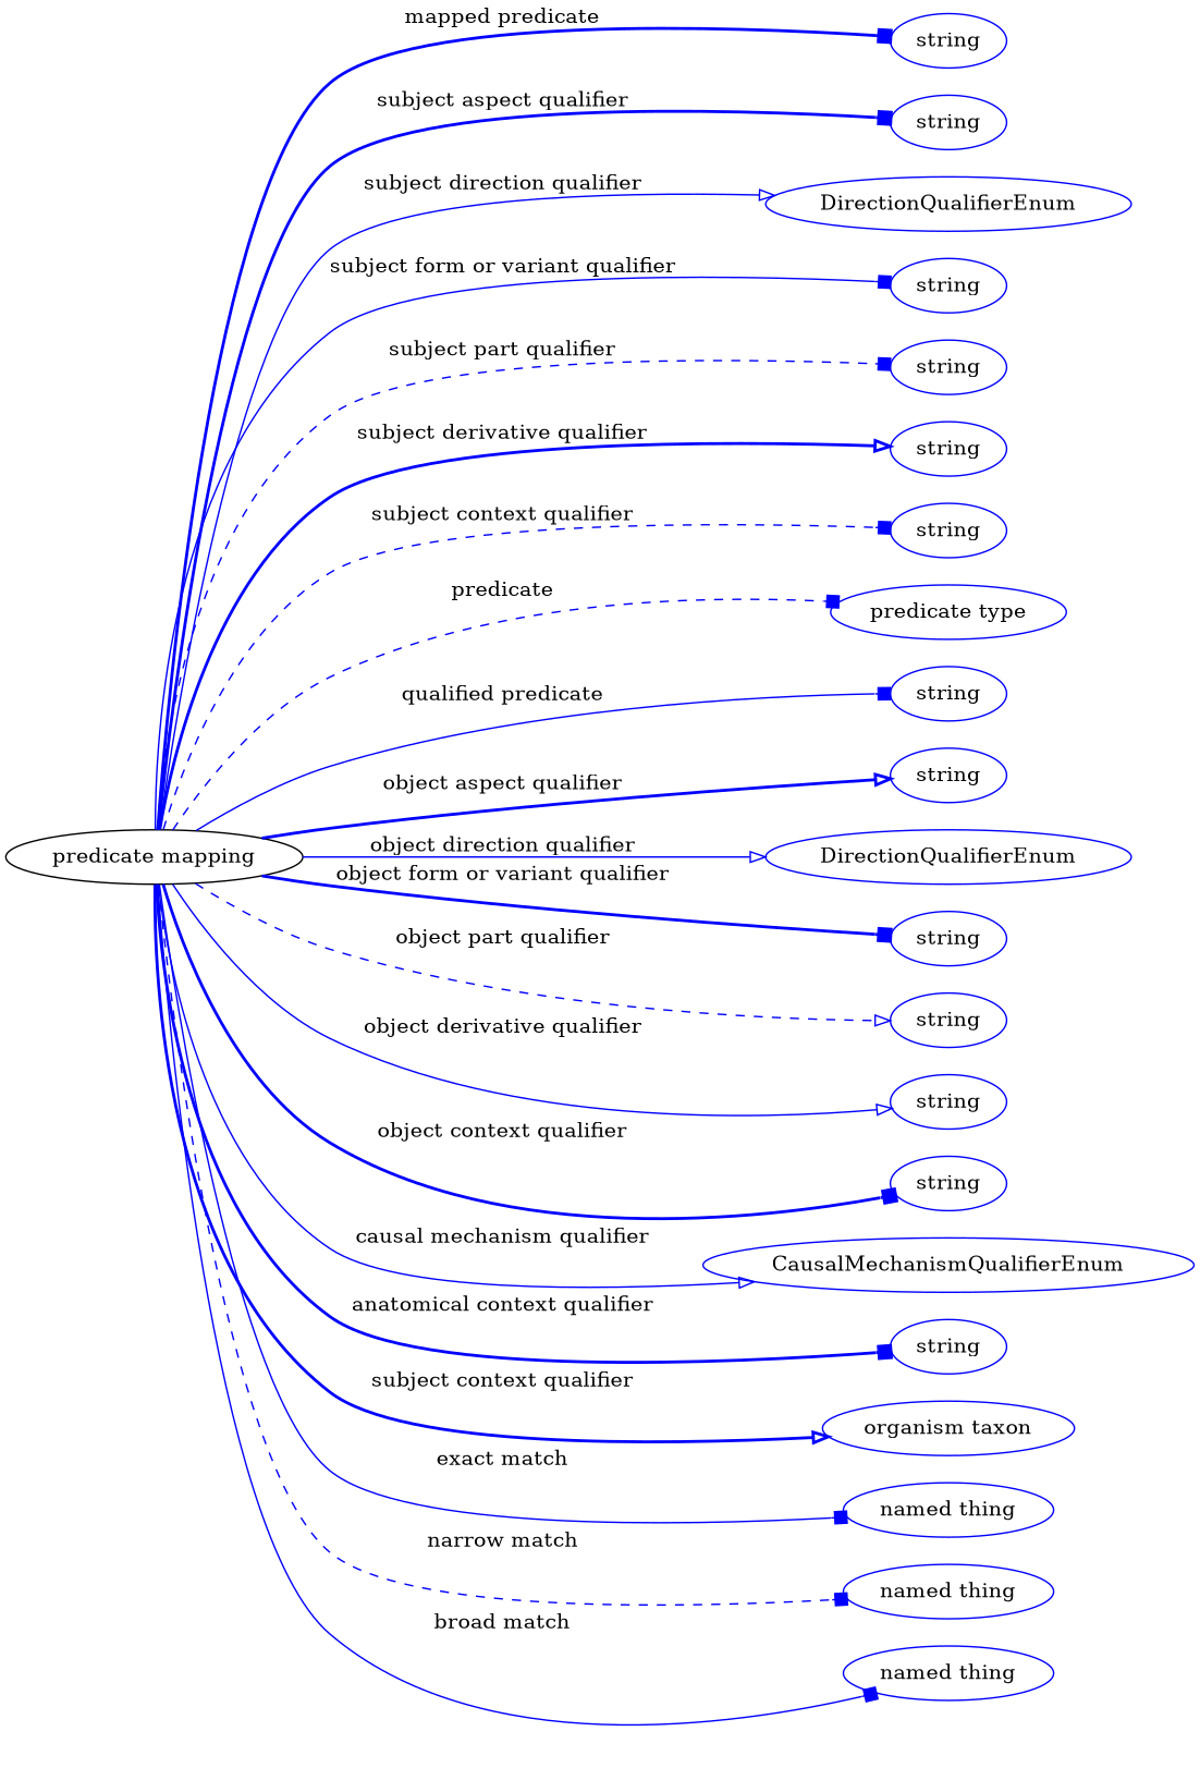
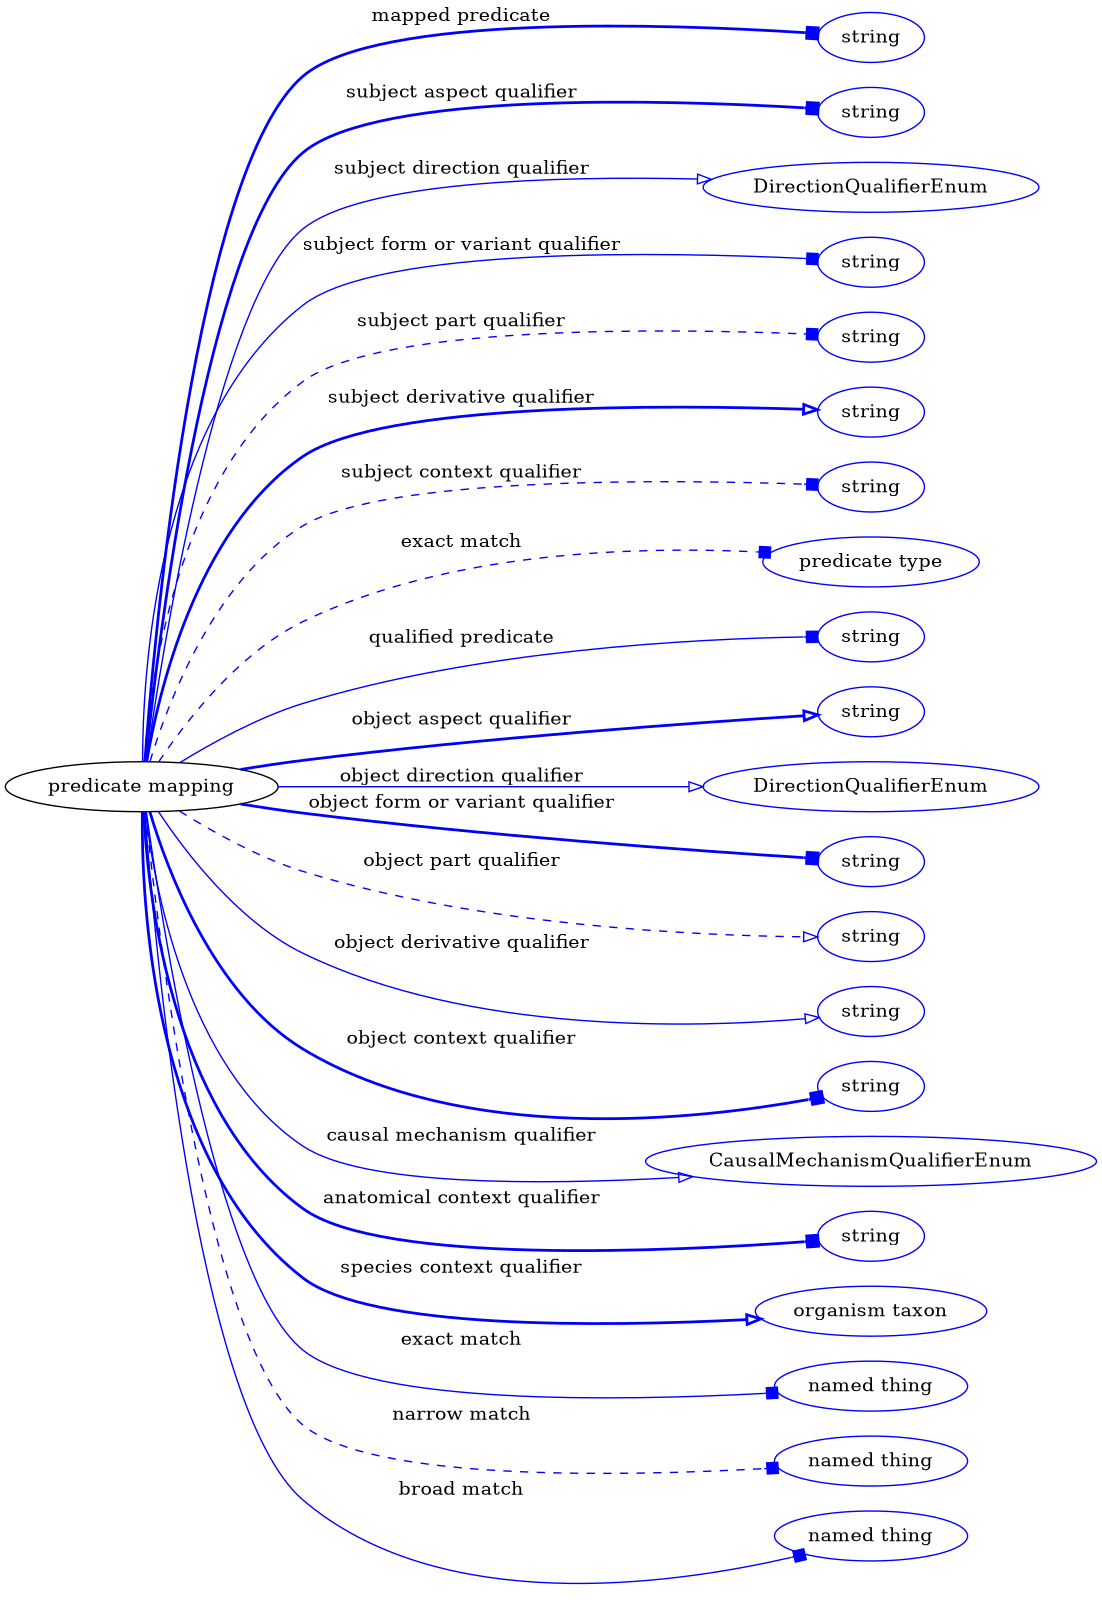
  digraph {
    rankdir=LR
    node [color=blue]
    edge [arrowhead=box color=blue style=bold]
    n1 [height=0.5 label="predicate mapping" width=2.7261 color=""]
    n2 [height=0.5 label=string width=1.0652]
    n3 [height=0.5 label=string width=1.0652]
    n4 [height=0.5 label=DirectionQualifierEnum width=3.358]
    n5 [height=0.5 label=string width=1.0652]
    n6 [height=0.5 label=string width=1.0652]
    n7 [height=0.5 label=string width=1.0652]
    n8 [height=0.5 label=string width=1.0652]
    n9 [height=0.5 label="predicate type" width=2.1665]
    n10 [height=0.5 label=string width=1.0652]
    n11 [height=0.5 label=string width=1.0652]
    n12 [height=0.5 label=DirectionQualifierEnum width=3.358]
    n13 [height=0.5 label=string width=1.0652]
    n14 [height=0.5 label=string width=1.0652]
    n15 [height=0.5 label=string width=1.0652]
    n16 [height=0.5 label=string width=1.0652]
    n17 [height=0.5 label=CausalMechanismQualifierEnum width=4.5135]
    n18 [height=0.5 label=string width=1.0652]
    n19 [height=0.5 label="organism taxon" width=2.3109]
    n20 [height=0.5 label="named thing" width=1.9318]
    n21 [height=0.5 label="named thing" width=1.9318]
    n22 [height=0.5 label="named thing" width=1.9318]
    n1 -> n2 [label="mapped predicate"]
    n1 -> n3 [label="subject aspect qualifier"]
    n1 -> n4 [arrowhead=onormal label="subject direction qualifier" style=solid]
    n1 -> n5 [label="subject form or variant qualifier" style=solid]
    n1 -> n6 [label="subject part qualifier" style=dashed]
    n1 -> n7 [arrowhead=onormal label="subject derivative qualifier"]
    n1 -> n8 [label="subject context qualifier" style=dashed]
-   n1 -> n9 [label=predicate style=dashed]
+   n1 -> n9 [label="exact match" style=dashed]
    n1 -> n10 [label="qualified predicate" style=solid]
    n1 -> n11 [arrowhead=onormal label="object aspect qualifier"]
    n1 -> n12 [arrowhead=onormal label="object direction qualifier" style=solid]
    n1 -> n13 [label="object form or variant qualifier"]
    n1 -> n14 [arrowhead=onormal label="object part qualifier" style=dashed]
    n1 -> n15 [arrowhead=onormal label="object derivative qualifier" style=solid]
    n1 -> n16 [label="object context qualifier"]
    n1 -> n17 [arrowhead=onormal label="causal mechanism qualifier" style=solid]
    n1 -> n18 [label="anatomical context qualifier"]
-   n1 -> n19 [arrowhead=onormal label="subject context qualifier"]
+   n1 -> n19 [arrowhead=onormal label="species context qualifier"]
    n1 -> n20 [label="exact match" style=solid]
    n1 -> n21 [label="narrow match" style=dashed]
    n1 -> n22 [label="broad match" style=solid]
  }
